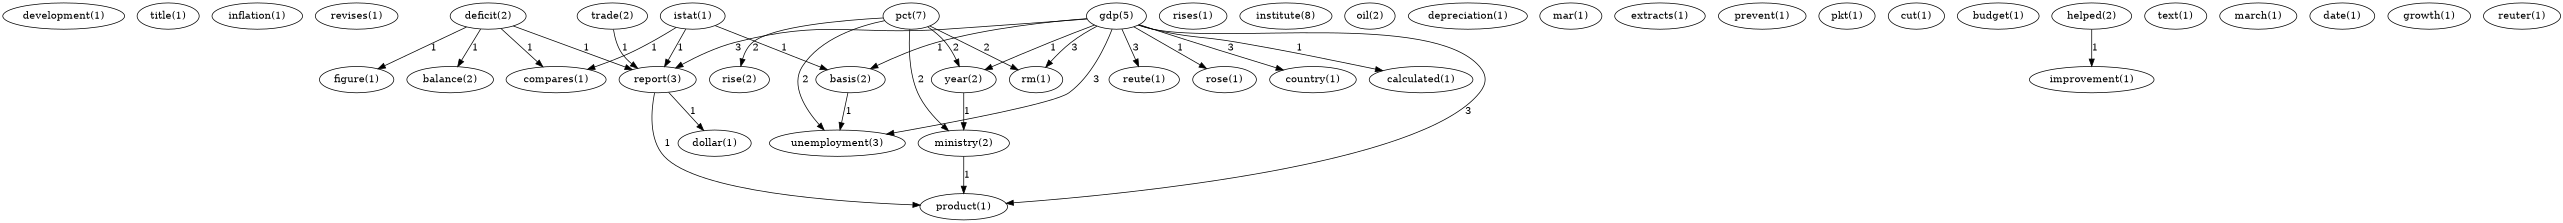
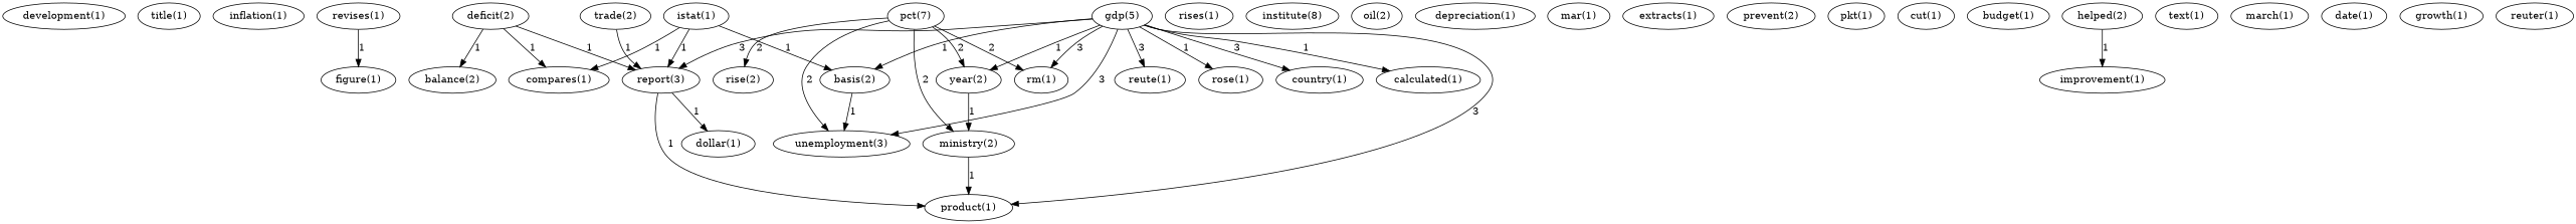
  digraph {
    fontname="DejaVu Serif"
    node [fontname="DejaVu Serif"]
    edge [fontname="DejaVu Serif"]
    n1 [label="development(1)"]
    n2 [label="title(1)"]
    n3 [label="inflation(1)"]
    n4 [label="revises(1)"]
    n5 [label="pct(7)"]
    n6 [label="year(2)"]
    n7 [label="rm(1)"]
    n8 [label="rise(2)"]
    n9 [label="unemployment(3)"]
    n10 [label="ministry(2)"]
    n11 [label="product(1)"]
    n12 [label="deficit(2)"]
    n13 [label="balance(2)"]
    n14 [label="figure(1)"]
    n15 [label="compares(1)"]
    n16 [label="report(3)"]
    n17 [label="dollar(1)"]
    n18 [label="rises(1)"]
    n19 [label="institute(8)"]
    n20 [label="oil(2)"]
    n21 [label="gdp(5)"]
    n22 [label="reute(1)"]
    n23 [label="rose(1)"]
    n24 [label="basis(2)"]
    n25 [label="country(1)"]
    n26 [label="calculated(1)"]
    n27 [label="trade(2)"]
    n28 [label="istat(1)"]
    n29 [label="depreciation(1)"]
    n30 [label="mar(1)"]
    n31 [label="extracts(1)"]
-   n32 [label="prevent(1)"]
+   n32 [label="prevent(2)"]
    n33 [label="pkt(1)"]
    n34 [label="cut(1)"]
    n35 [label="budget(1)"]
    n36 [label="helped(2)"]
    n37 [label="improvement(1)"]
    n38 [label="text(1)"]
    n39 [label="march(1)"]
    n40 [label="date(1)"]
    n41 [label="growth(1)"]
    n42 [label="reuter(1)"]
    n5 -> n6 [label=2]
    n5 -> n7 [label=2]
    n5 -> n8 [label=2]
    n5 -> n9 [label=2]
    n5 -> n10 [label=2]
    n6 -> n10 [label=1]
    n10 -> n11 [label=1]
    n12 -> n13 [label=1]
-   n12 -> n14 [label=1]
+   n4 -> n14 [label=1]
    n12 -> n15 [label=1]
    n12 -> n16 [label=1]
    n16 -> n11 [label=1]
    n16 -> n17 [label=1]
    n21 -> n6 [label=1]
    n21 -> n7 [label=3]
    n21 -> n9 [label=3]
    n21 -> n11 [label=3]
    n21 -> n16 [label=3]
    n21 -> n22 [label=3]
    n21 -> n23 [label=1]
    n21 -> n24 [label=1]
    n21 -> n25 [label=3]
    n21 -> n26 [label=1]
    n24 -> n9 [label=1]
    n27 -> n16 [label=1]
    n28 -> n15 [label=1]
    n28 -> n16 [label=1]
    n28 -> n24 [label=1]
    n36 -> n37 [label=1]
  }
